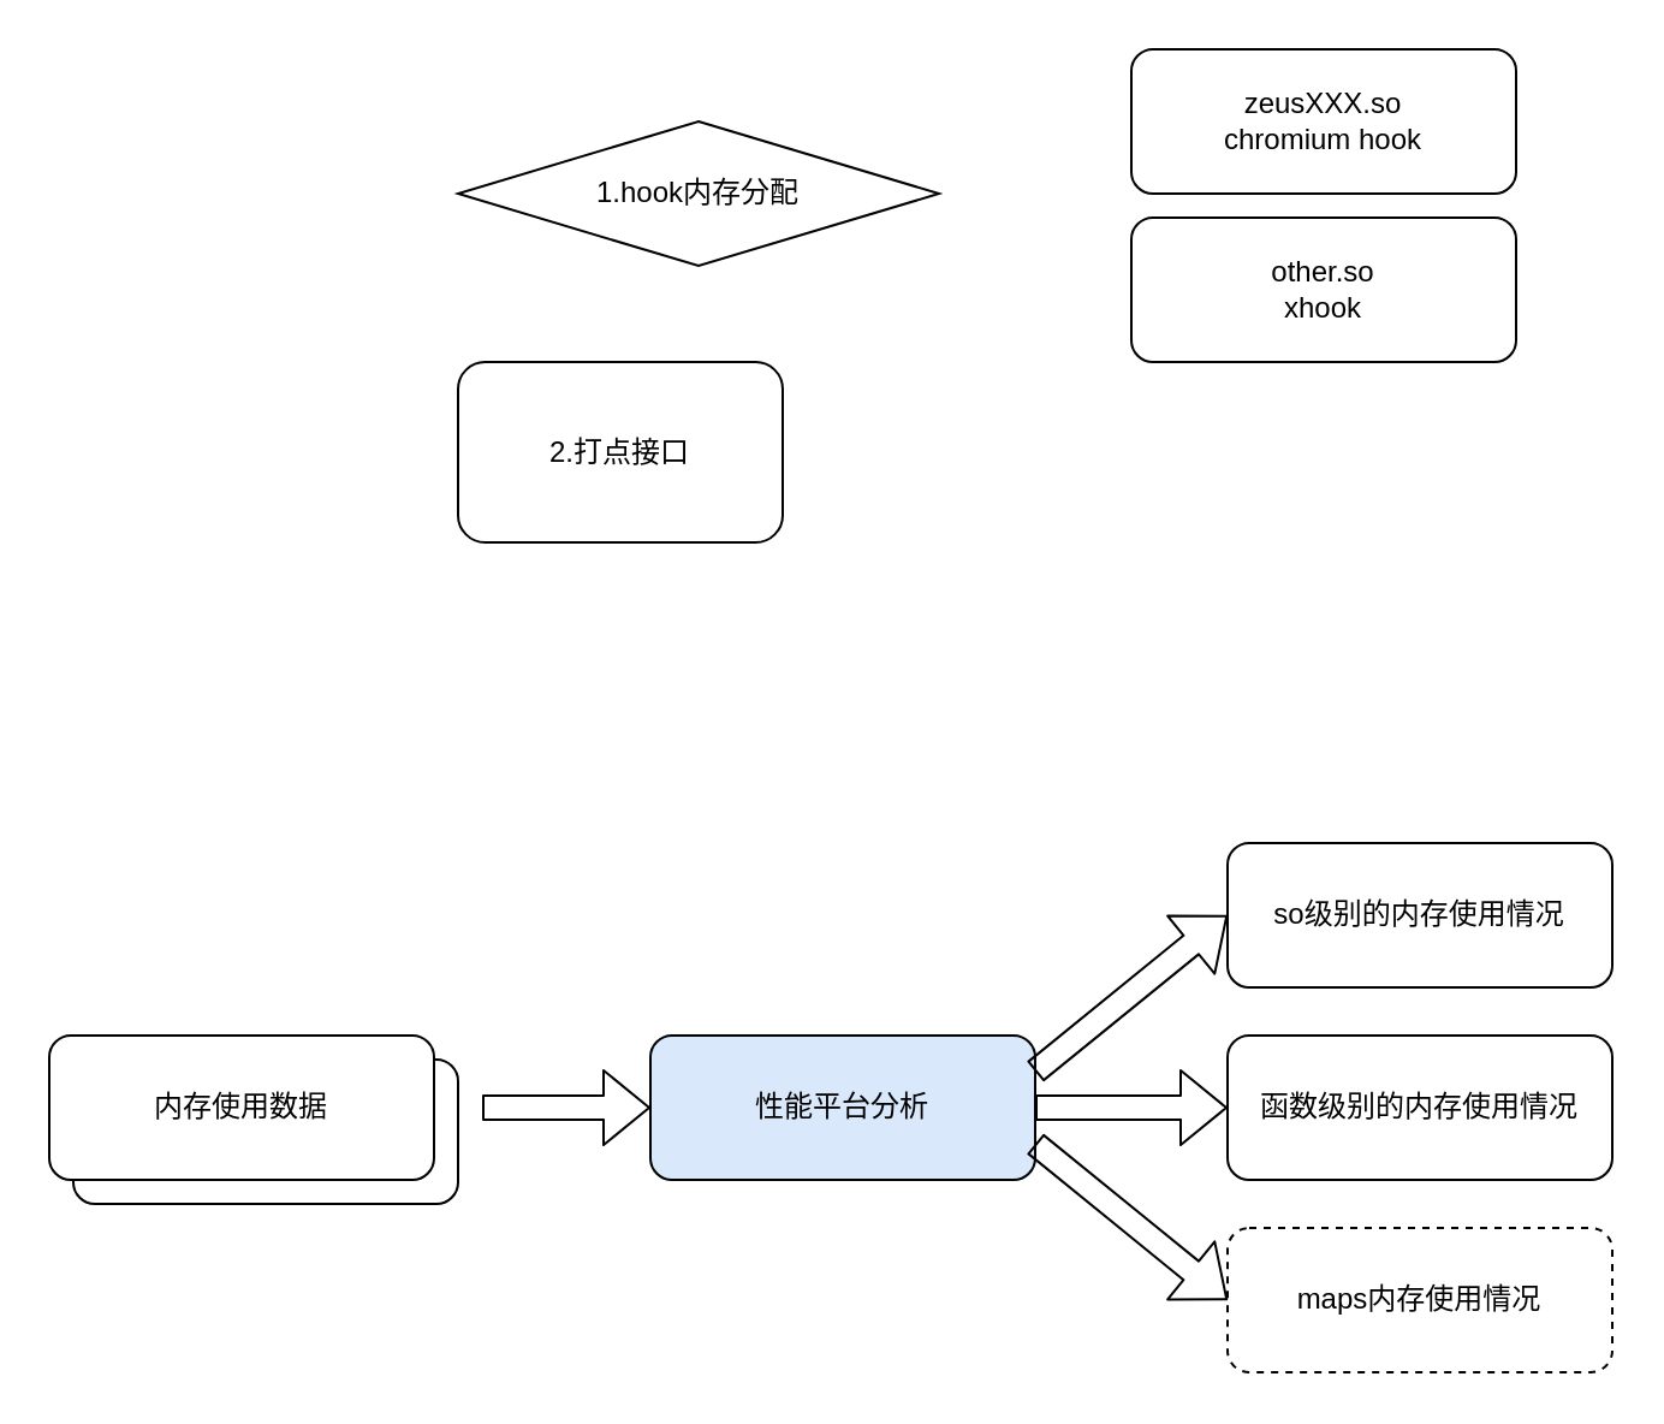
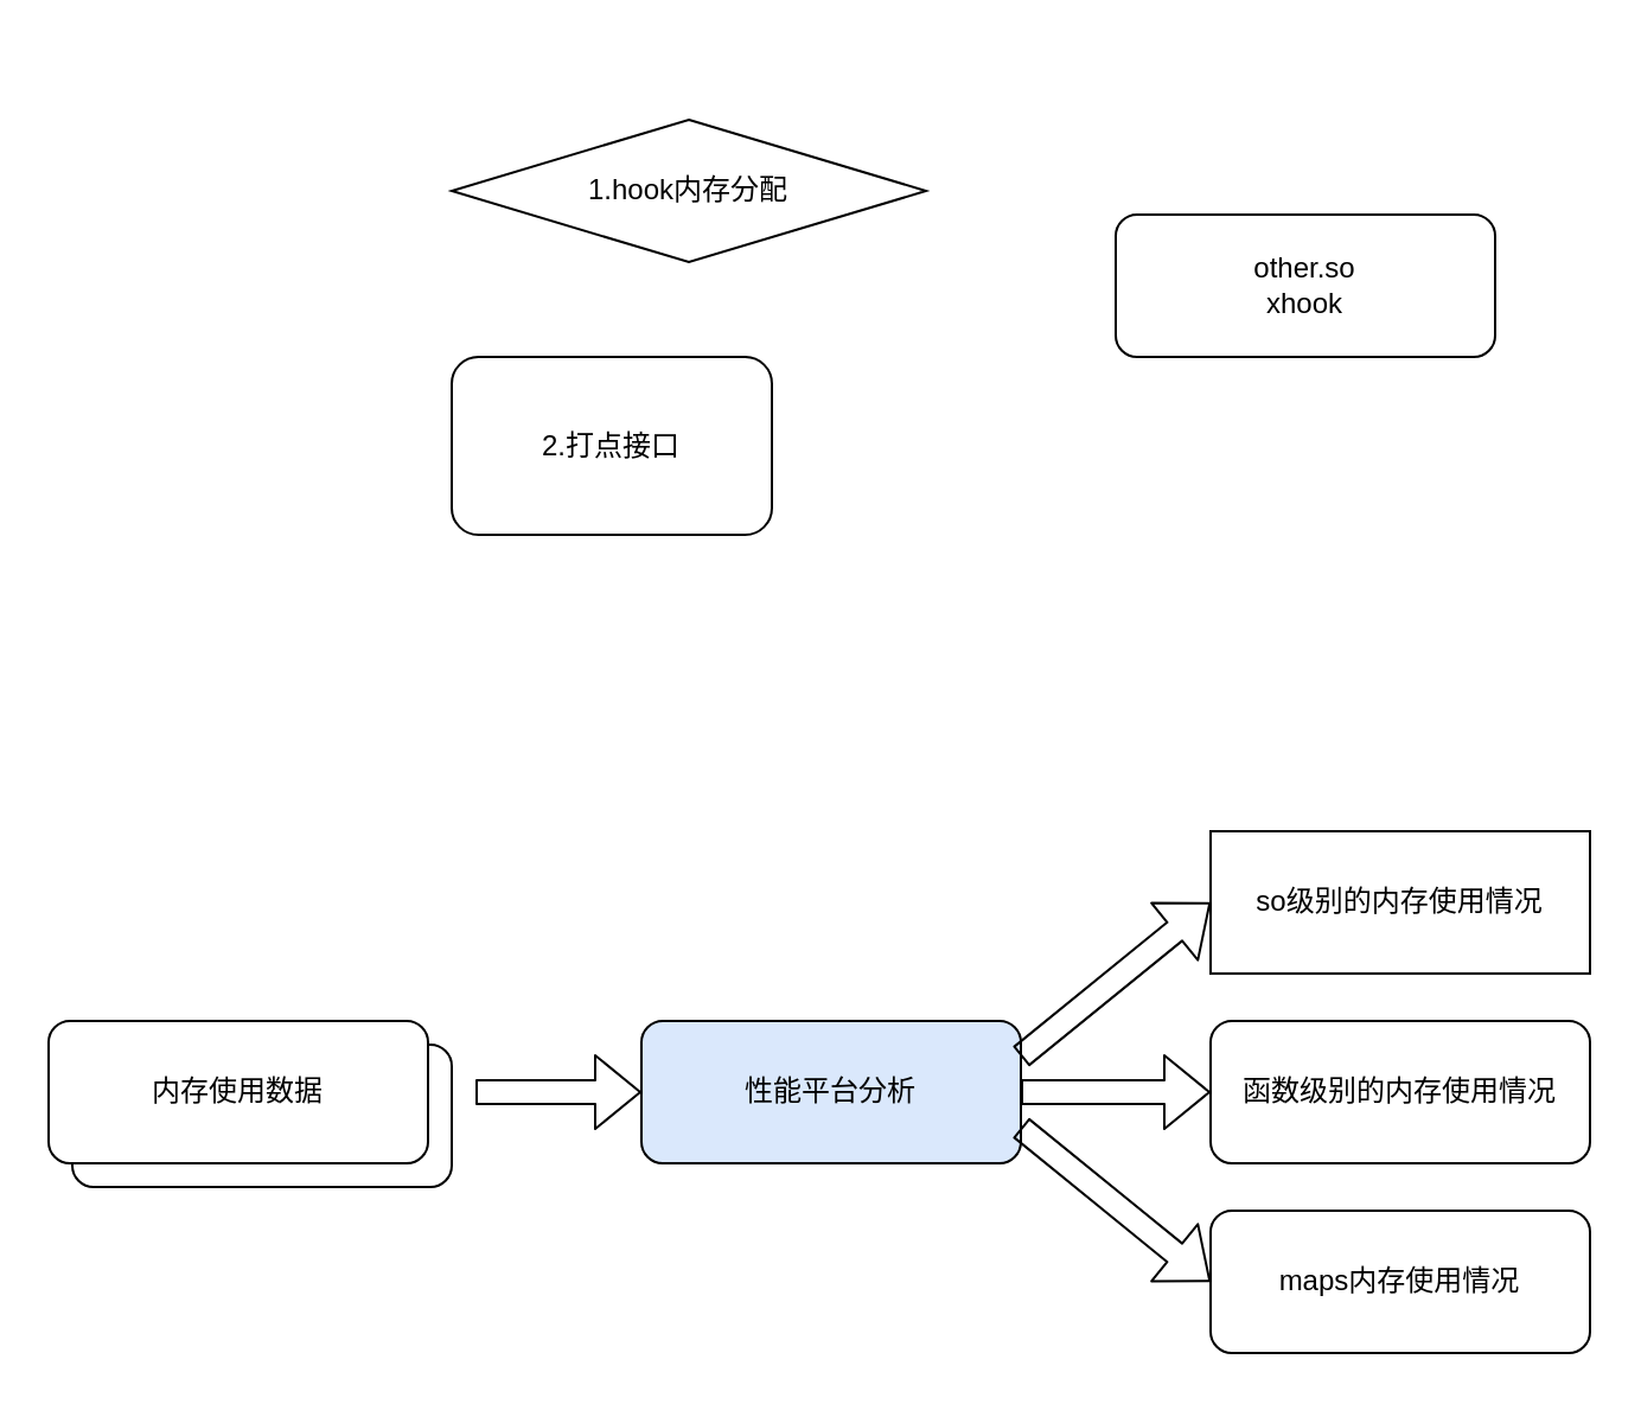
  <mxCell id="0" />
  <mxCell id="1" parent="0" />
  <mxCell id="2" value="other.so&lt;br&gt;xhook" style="rounded=1;whiteSpace=wrap;html=1;" parent="1" vertex="1"><mxGeometry x="470" y="90" width="160" height="60" as="geometry" /></mxCell>
- <mxCell id="3" value="zeusXXX.so&lt;br&gt;chromium hook" style="rounded=1;whiteSpace=wrap;html=1;" parent="1" vertex="1"><mxGeometry x="470" y="20" width="160" height="60" as="geometry" /></mxCell>
  <mxCell id="4" value="1.hook内存分配" style="rhombus;whiteSpace=wrap;html=1;" vertex="1" parent="1"><mxGeometry x="190" y="50" width="200" height="60" as="geometry" /></mxCell>
  <mxCell id="5" value="2.打点接口" style="rounded=1;whiteSpace=wrap;html=1;" vertex="1" parent="1"><mxGeometry x="190" y="150" width="135" height="75" as="geometry" /></mxCell>
  <mxCell id="6" value="性能平台分析" style="rounded=1;whiteSpace=wrap;html=1;fillColor=#dae8fc;" vertex="1" parent="1"><mxGeometry x="270" y="430" width="160" height="60" as="geometry" /></mxCell>
- <mxCell id="7" value="so级别的内存使用情况" style="rounded=1;whiteSpace=wrap;html=1;" vertex="1" parent="1"><mxGeometry x="510" y="350" width="160" height="60" as="geometry" /></mxCell>
+ <mxCell id="7" value="so级别的内存使用情况" style="whiteSpace=wrap;html=1;rounded=0;" vertex="1" parent="1"><mxGeometry x="510" y="350" width="160" height="60" as="geometry" /></mxCell>
  <mxCell id="8" value="函数级别的内存使用情况" style="rounded=1;whiteSpace=wrap;html=1;" vertex="1" parent="1"><mxGeometry x="510" y="430" width="160" height="60" as="geometry" /></mxCell>
- <mxCell id="9" value="maps内存使用情况" style="rounded=1;whiteSpace=wrap;html=1;dashed=1;" vertex="1" parent="1"><mxGeometry x="510" y="510" width="160" height="60" as="geometry" /></mxCell>
+ <mxCell id="9" value="maps内存使用情况" style="rounded=1;whiteSpace=wrap;html=1;" vertex="1" parent="1"><mxGeometry x="510" y="510" width="160" height="60" as="geometry" /></mxCell>
  <mxCell id="10" value="" style="shape=flexArrow;endArrow=classic;html=1;entryX=0;entryY=0.5;entryDx=0;entryDy=0;" edge="1" parent="1" target="6"><mxGeometry width="50" height="50" relative="1" as="geometry"><mxPoint x="200" y="460" as="sourcePoint" /><mxPoint x="450" y="260" as="targetPoint" /></mxGeometry></mxCell>
  <mxCell id="11" value="" style="shape=flexArrow;endArrow=classic;html=1;entryX=0;entryY=0.5;entryDx=0;entryDy=0;exitX=1;exitY=0.25;exitDx=0;exitDy=0;" edge="1" parent="1" source="6" target="7"><mxGeometry width="50" height="50" relative="1" as="geometry"><mxPoint x="210" y="470" as="sourcePoint" /><mxPoint x="280" y="470" as="targetPoint" /></mxGeometry></mxCell>
  <mxCell id="12" value="" style="shape=flexArrow;endArrow=classic;html=1;entryX=0;entryY=0.5;entryDx=0;entryDy=0;exitX=1;exitY=0.5;exitDx=0;exitDy=0;" edge="1" parent="1" source="6" target="8"><mxGeometry width="50" height="50" relative="1" as="geometry"><mxPoint x="440" y="455" as="sourcePoint" /><mxPoint x="520" y="390" as="targetPoint" /></mxGeometry></mxCell>
  <mxCell id="13" value="" style="shape=flexArrow;endArrow=classic;html=1;entryX=0;entryY=0.5;entryDx=0;entryDy=0;exitX=1;exitY=0.75;exitDx=0;exitDy=0;" edge="1" parent="1" source="6" target="9"><mxGeometry width="50" height="50" relative="1" as="geometry"><mxPoint x="440" y="470" as="sourcePoint" /><mxPoint x="520" y="470" as="targetPoint" /></mxGeometry></mxCell>
  <mxCell id="14" value="" style="group" vertex="1" connectable="0" parent="1"><mxGeometry x="20" y="430" width="170" height="70" as="geometry" /></mxCell>
  <mxCell id="15" value="" style="rounded=1;whiteSpace=wrap;html=1;" vertex="1" parent="14"><mxGeometry x="10" y="10" width="160" height="60" as="geometry" /></mxCell>
  <mxCell id="16" value="内存使用数据" style="rounded=1;whiteSpace=wrap;html=1;" vertex="1" parent="14"><mxGeometry width="160" height="60" as="geometry" /></mxCell>
